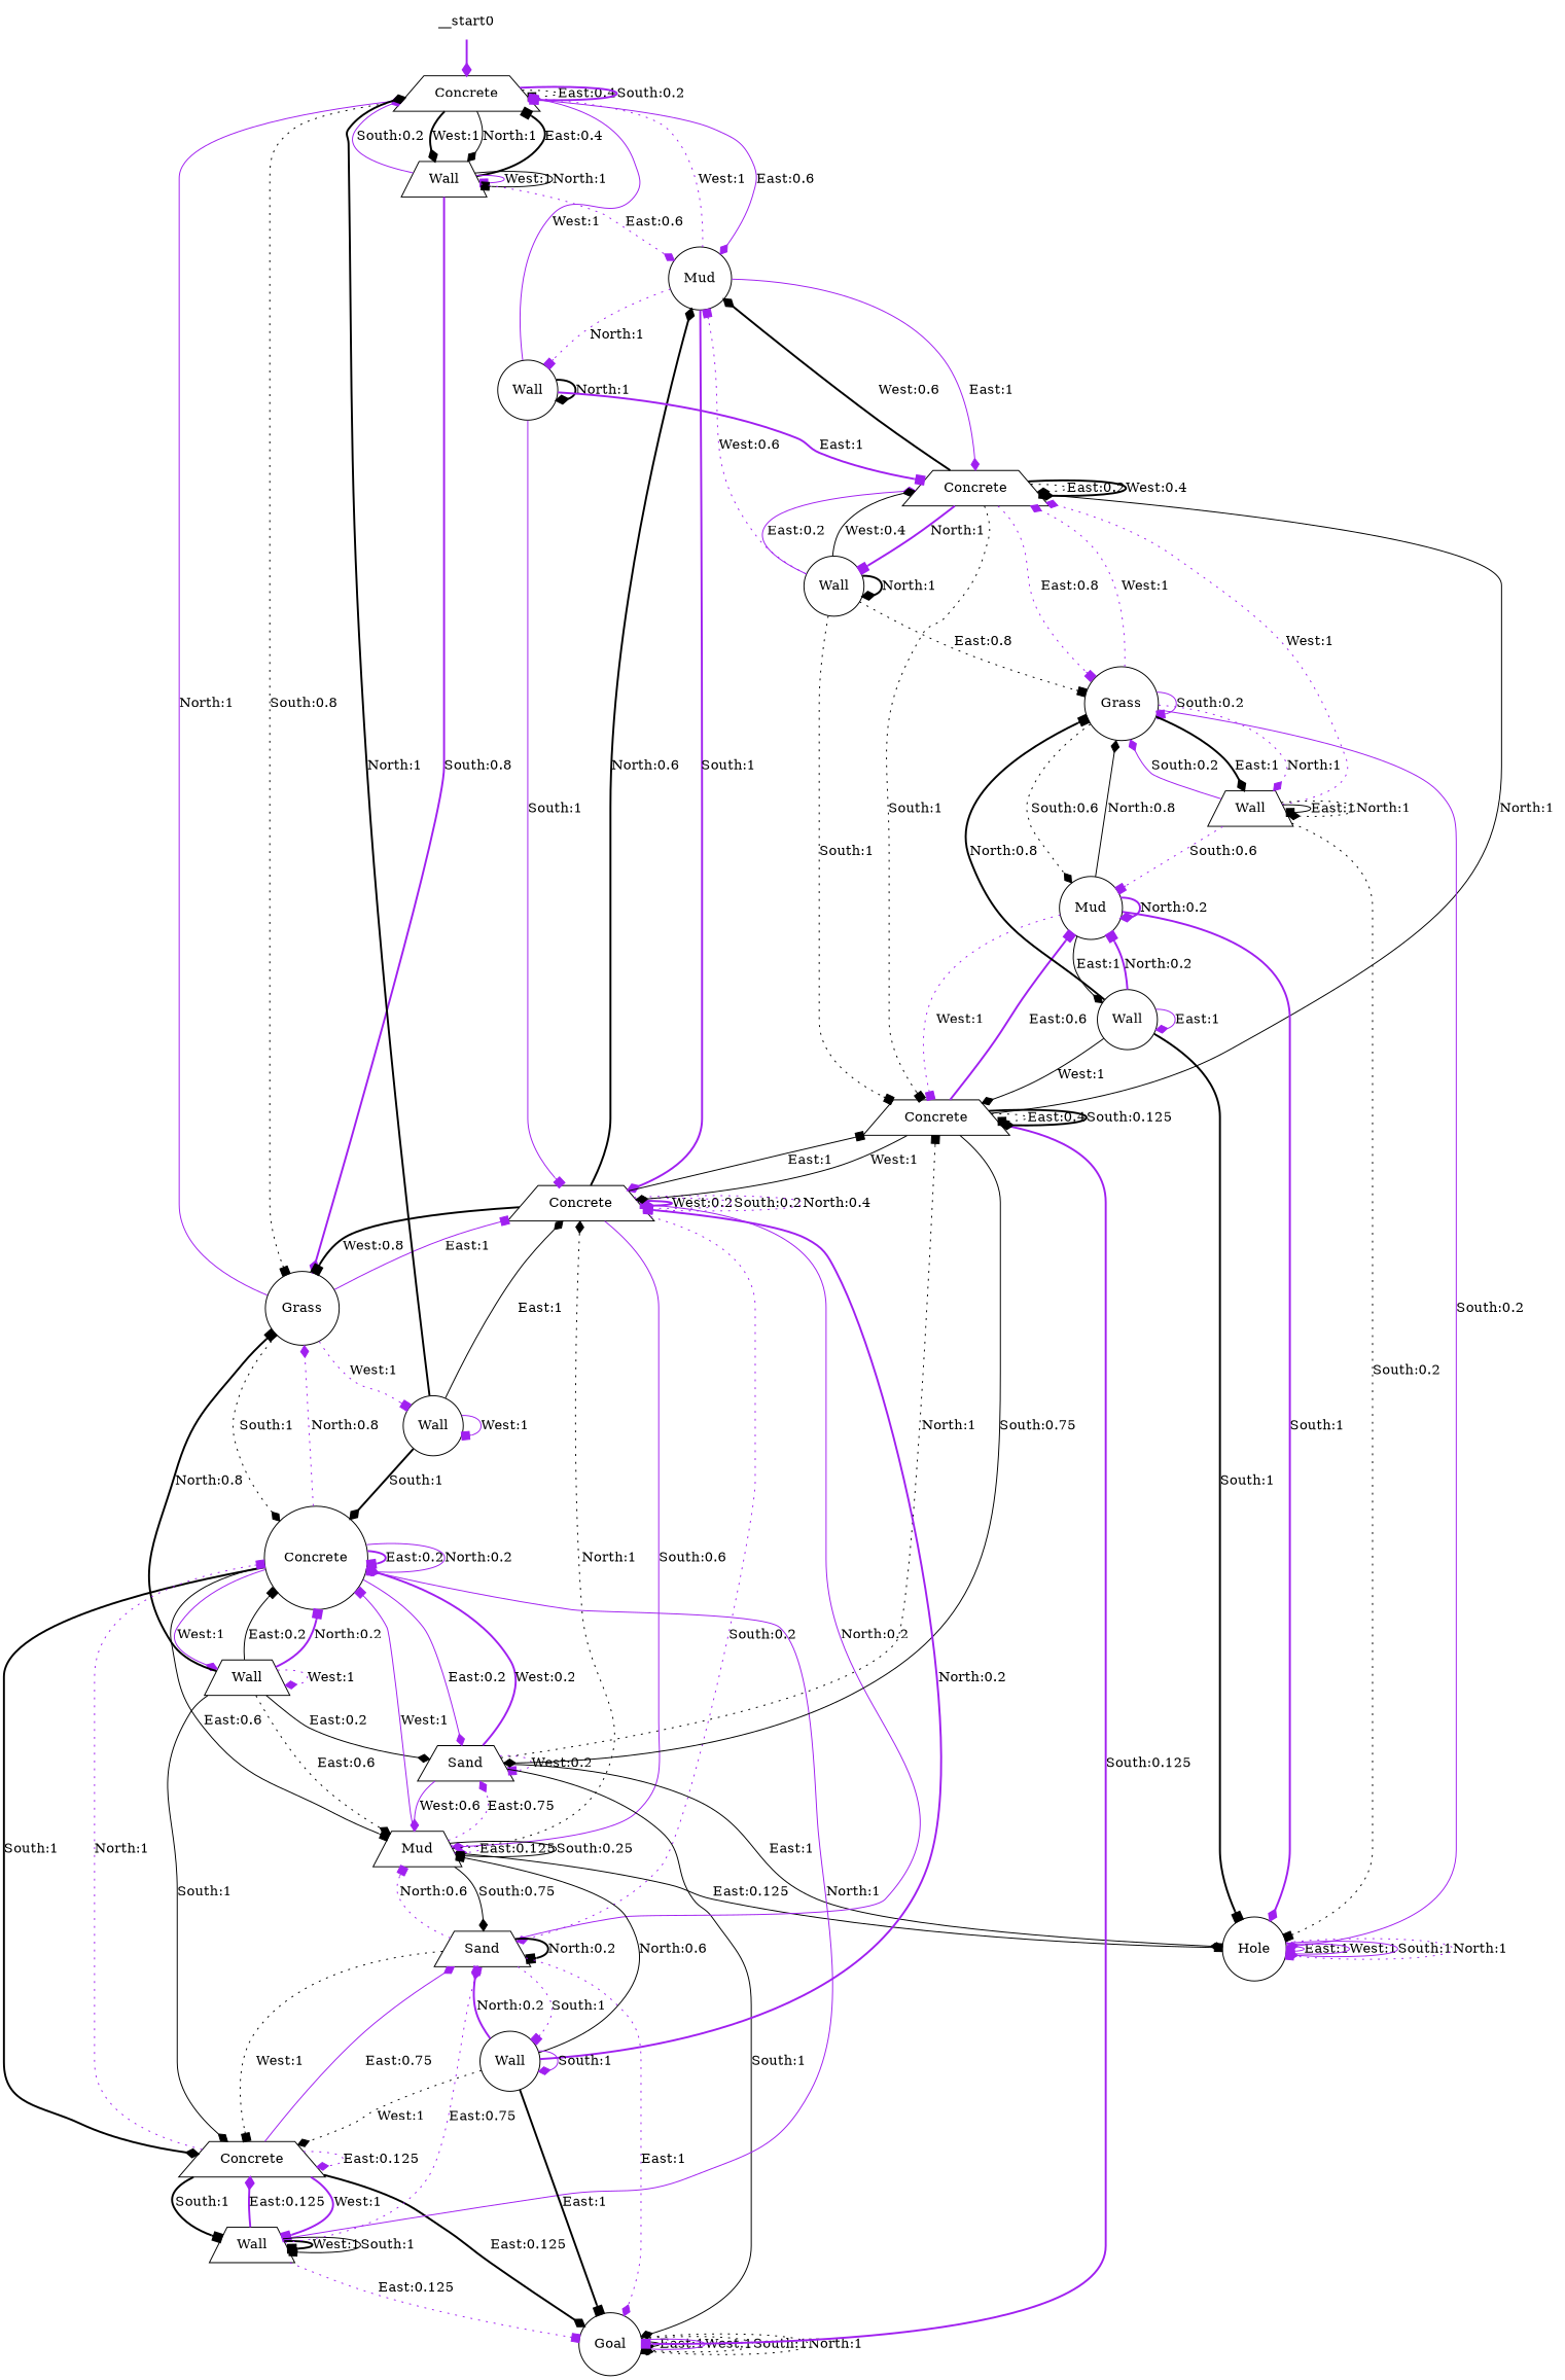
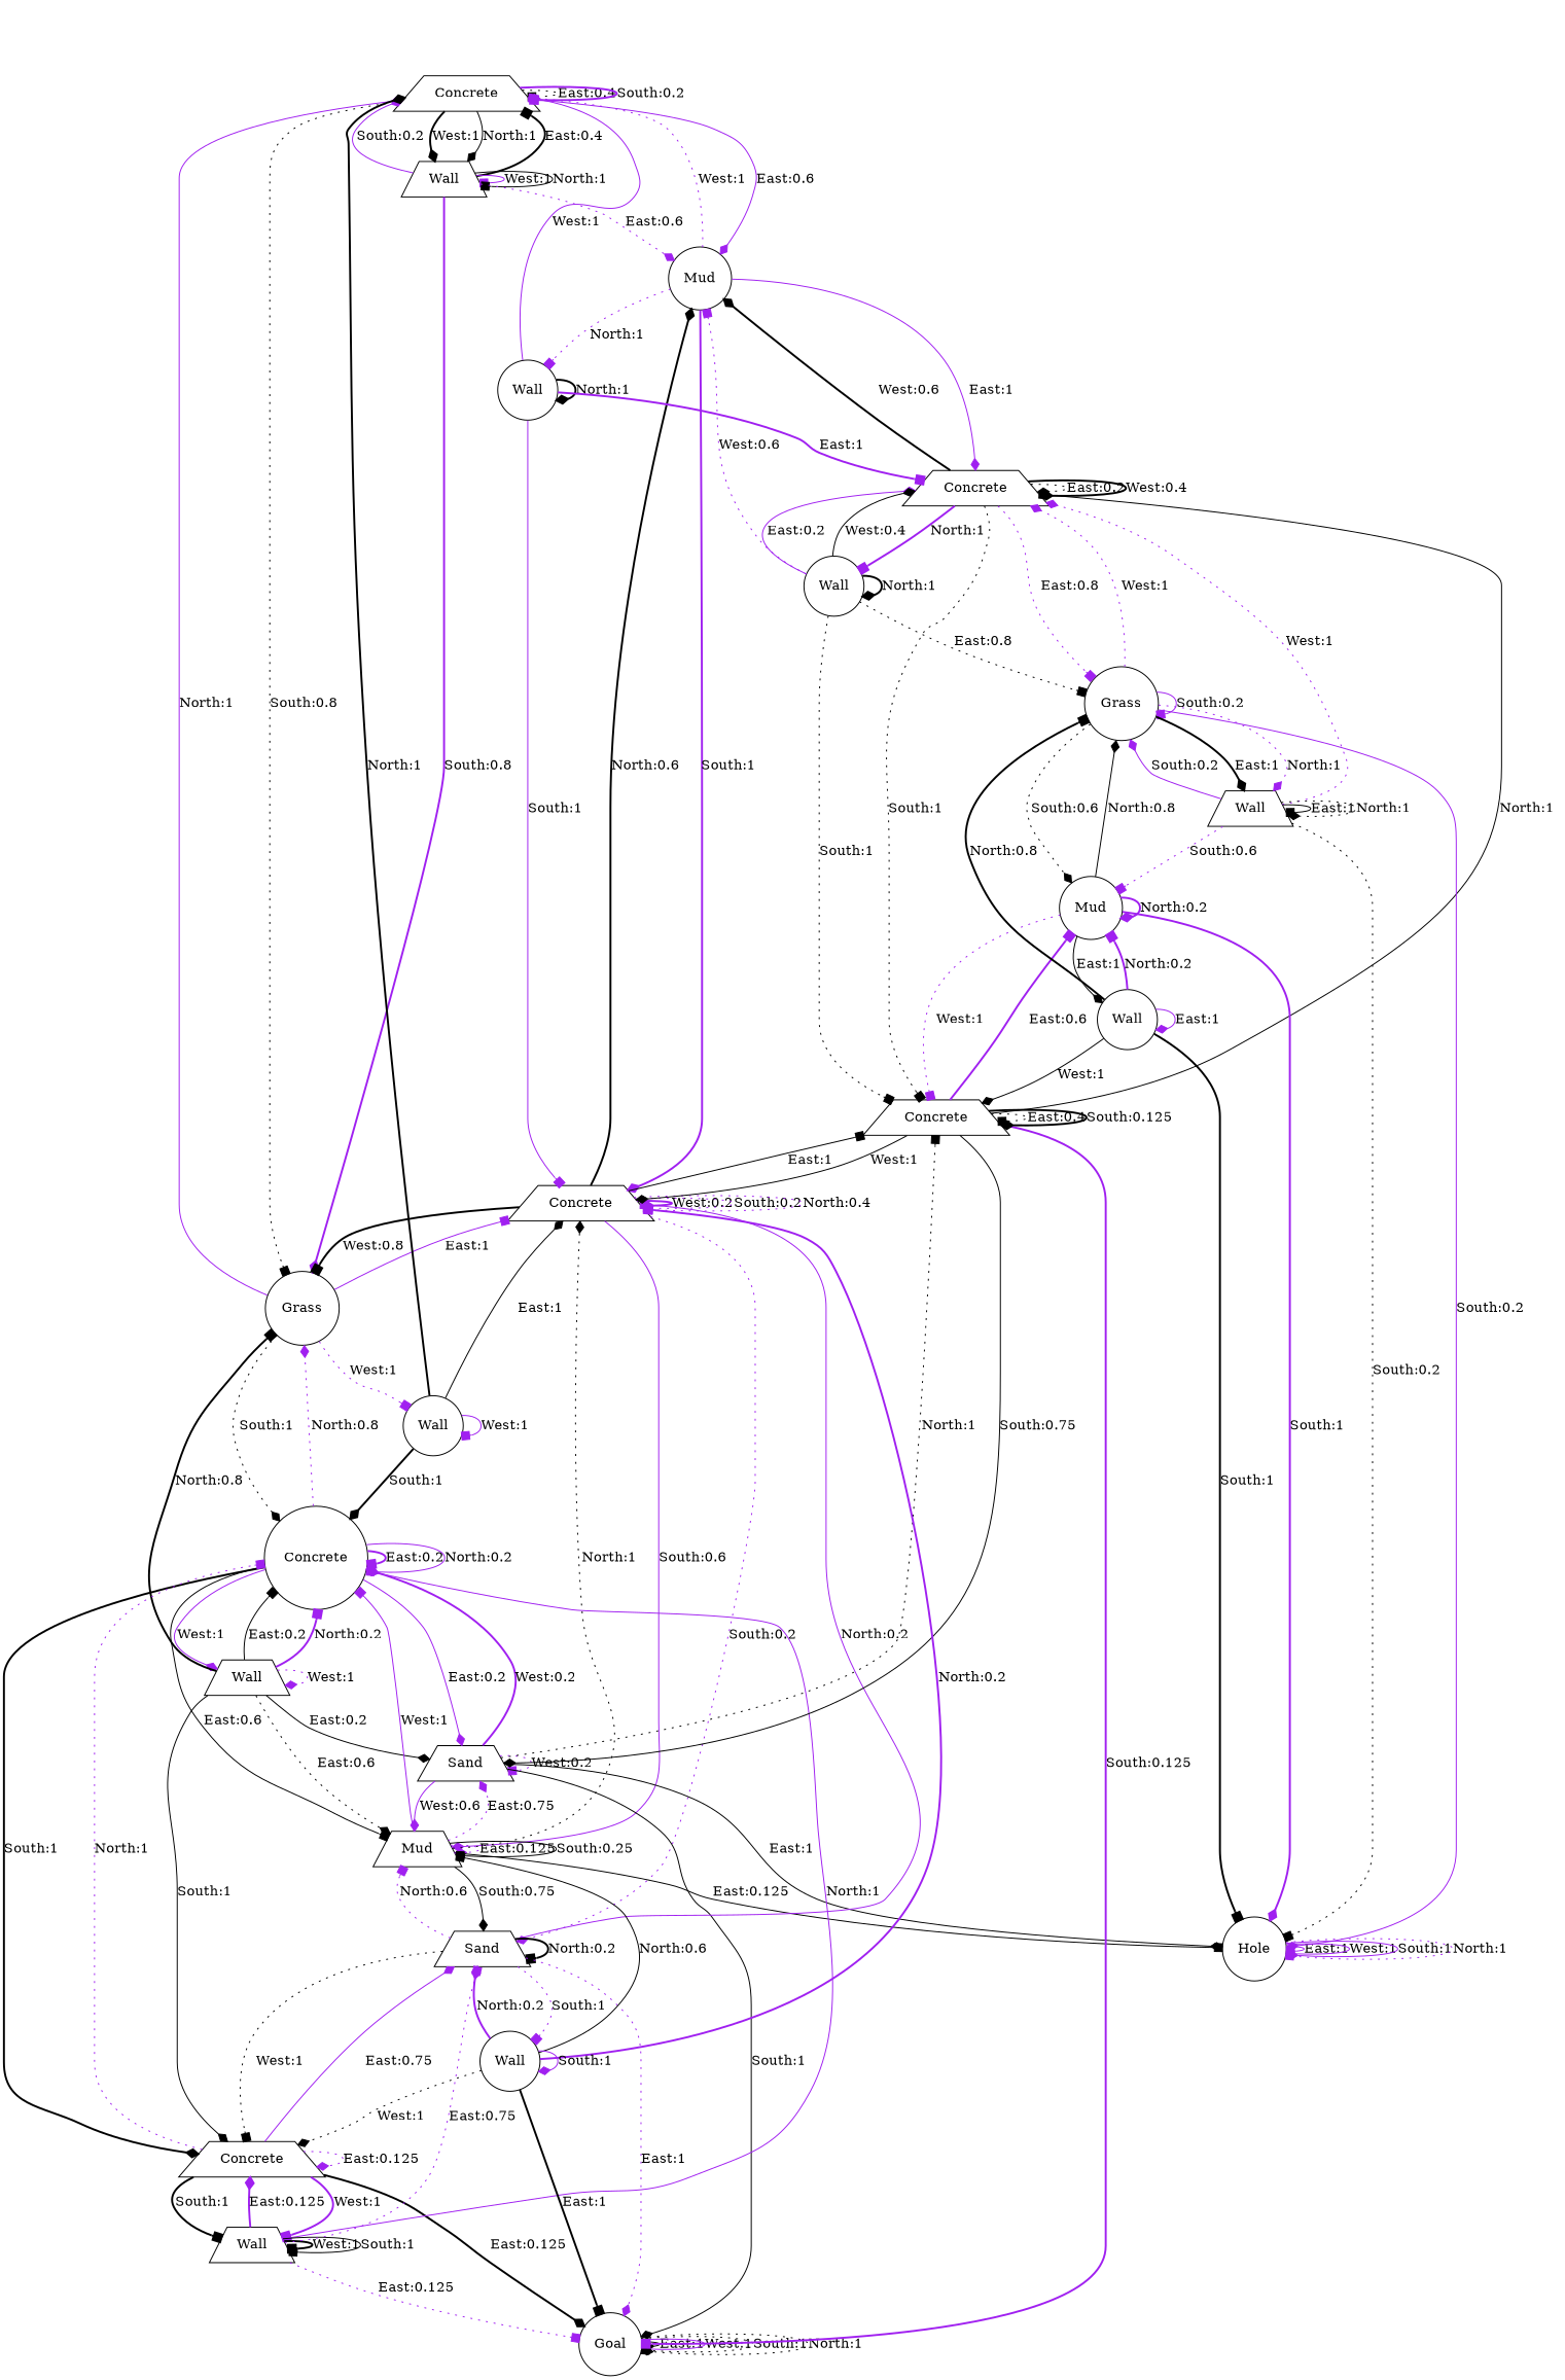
  digraph {
    node [shape=trapezium]
    edge [color=purple style=solid arrowhead=diamond]
-   __start0 [shape=none]
    n2 [label=Concrete]
    n3 [label=Wall]
    n4 [label=Grass shape=circle]
    n5 [label=Mud shape=circle]
    n6 [label=Wall shape=circle]
    n7 [label=Concrete shape=circle]
    n8 [label=Concrete]
    n9 [label=Wall]
    n10 [label=Concrete]
    n11 [label=Mud]
    n12 [label=Sand]
    n13 [label=Wall]
    n14 [label=Sand]
    n15 [label=Goal shape=circle]
    n16 [label=Wall shape=circle]
    n17 [label=Concrete]
    n18 [label=Concrete]
    n19 [label=Hole shape=circle]
    n20 [label=Wall shape=circle]
    n21 [label=Wall shape=circle]
    n22 [label=Grass shape=circle]
    n23 [label=Mud shape=circle]
    n24 [label=Wall]
    n25 [label=Wall shape=circle]
-   __start0 -> n2 [style=bold]
    n2 -> n2 [label="East:0.4" color=black style=dotted arrowhead=box]
    n2 -> n2 [label="South:0.2" style=bold arrowhead=box]
    n2 -> n3 [label="West:1" color=black style=bold]
    n2 -> n3 [label="North:1" color=black]
    n2 -> n4 [label="South:0.8" color=black style=dotted arrowhead=box]
    n2 -> n5 [label="East:0.6"]
    n3 -> n2 [label="East:0.4" color=black style=bold arrowhead=box]
    n3 -> n2 [label="South:0.2"]
    n3 -> n3 [label="West:1" arrowhead=box]
    n3 -> n3 [label="North:1" color=black arrowhead=box]
    n3 -> n4 [label="South:0.8" style=bold]
    n3 -> n5 [label="East:0.6" style=dotted]
    n4 -> n2 [label="North:1"]
    n4 -> n6 [label="West:1" style=dotted arrowhead=box]
    n4 -> n7 [label="South:1" color=black style=dotted]
    n4 -> n8 [label="East:1" arrowhead=box]
    n5 -> n2 [label="West:1" style=dotted]
    n5 -> n8 [label="South:1" style=bold]
    n5 -> n16 [label="North:1" style=dotted arrowhead=box]
    n5 -> n17 [label="East:1"]
    n6 -> n2 [label="North:1" color=black style=bold]
    n6 -> n6 [label="West:1" arrowhead=box]
    n6 -> n7 [label="South:1" color=black style=bold]
    n6 -> n8 [label="East:1" color=black]
    n7 -> n4 [label="North:0.8" style=dotted]
    n7 -> n7 [label="East:0.2" style=bold arrowhead=box]
    n7 -> n7 [label="North:0.2" arrowhead=box]
    n7 -> n9 [label="West:1"]
    n7 -> n10 [label="South:1" color=black style=bold]
    n7 -> n11 [label="East:0.6" color=black arrowhead=box]
    n7 -> n12 [label="East:0.2"]
    n8 -> n4 [label="West:0.8" color=black style=bold arrowhead=box]
    n8 -> n5 [label="North:0.6" color=black style=bold]
    n8 -> n8 [label="West:0.2" style=bold]
    n8 -> n8 [label="South:0.2" style=dotted arrowhead=box]
    n8 -> n8 [label="North:0.4" style=dotted arrowhead=box]
    n8 -> n11 [label="South:0.6"]
    n8 -> n14 [label="South:0.2" style=dotted]
    n8 -> n18 [label="East:1" color=black arrowhead=box]
    n9 -> n4 [label="North:0.8" color=black style=bold arrowhead=box]
    n9 -> n7 [label="East:0.2" color=black arrowhead=box]
    n9 -> n7 [label="North:0.2" style=bold arrowhead=box]
    n9 -> n9 [label="West:1" style=dotted]
    n9 -> n10 [label="South:1" color=black]
    n9 -> n11 [label="East:0.6" color=black style=dotted]
    n9 -> n12 [label="East:0.2" color=black]
    n10 -> n7 [label="North:1" style=dotted arrowhead=box]
    n10 -> n10 [label="East:0.125" style=dotted]
    n10 -> n13 [label="West:1" style=bold arrowhead=box]
    n10 -> n13 [label="South:1" color=black style=bold arrowhead=box]
    n10 -> n14 [label="East:0.75"]
    n10 -> n15 [label="East:0.125" color=black style=bold]
    n11 -> n7 [label="West:1" arrowhead=box]
    n11 -> n8 [label="North:1" color=black style=dotted]
    n11 -> n11 [label="East:0.125" style=dotted]
    n11 -> n11 [label="South:0.25" color=black arrowhead=box]
    n11 -> n12 [label="East:0.75" style=dotted]
    n11 -> n14 [label="South:0.75" color=black]
    n11 -> n19 [label="East:0.125" color=black arrowhead=box]
    n12 -> n7 [label="West:0.2" style=bold]
    n12 -> n11 [label="West:0.6"]
    n12 -> n12 [label="West:0.2" style=dotted arrowhead=box]
    n12 -> n15 [label="South:1" color=black]
    n12 -> n18 [label="North:1" color=black style=dotted arrowhead=box]
    n12 -> n19 [label="East:1" color=black]
    n13 -> n7 [label="North:1"]
    n13 -> n10 [label="East:0.125" style=bold]
    n13 -> n13 [label="West:1" color=black style=bold arrowhead=box]
    n13 -> n13 [label="South:1" color=black arrowhead=box]
    n13 -> n14 [label="East:0.75" style=dotted arrowhead=box]
    n13 -> n15 [label="East:0.125" style=dotted arrowhead=box]
    n14 -> n8 [label="North:0.2" arrowhead=box]
    n14 -> n10 [label="West:1" color=black style=dotted arrowhead=box]
    n14 -> n11 [label="North:0.6" style=dotted arrowhead=box]
    n14 -> n14 [label="North:0.2" color=black style=bold arrowhead=box]
    n14 -> n15 [label="East:1" style=dotted]
    n14 -> n20 [label="South:1" style=dotted arrowhead=box]
    n15 -> n15 [label="East:1" color=black]
    n15 -> n15 [label="West:1" arrowhead=box]
    n15 -> n15 [label="South:1" color=black style=dotted arrowhead=box]
    n15 -> n15 [label="North:1" color=black style=dotted]
    n16 -> n2 [label="West:1" arrowhead=box]
    n16 -> n8 [label="South:1" arrowhead=box]
    n16 -> n16 [label="North:1" color=black style=bold]
    n16 -> n17 [label="East:1" style=bold arrowhead=box]
    n17 -> n5 [label="West:0.6" color=black style=bold]
    n17 -> n17 [label="East:0.2" color=black style=dotted]
    n17 -> n17 [label="West:0.4" color=black style=bold]
    n17 -> n18 [label="South:1" color=black style=dotted arrowhead=box]
    n17 -> n21 [label="North:1" style=bold arrowhead=box]
    n17 -> n22 [label="East:0.8" style=dotted arrowhead=box]
    n18 -> n8 [label="West:1" color=black]
    n18 -> n12 [label="South:0.75" color=black]
    n18 -> n15 [label="South:0.125" style=bold arrowhead=box]
    n18 -> n17 [label="North:1" color=black arrowhead=box]
    n18 -> n18 [label="East:0.4" color=black style=dotted arrowhead=box]
    n18 -> n18 [label="South:0.125" color=black style=bold]
    n18 -> n23 [label="East:0.6" style=bold arrowhead=box]
    n19 -> n19 [label="East:1" arrowhead=box]
    n19 -> n19 [label="West:1" arrowhead=box]
    n19 -> n19 [label="South:1"]
    n19 -> n19 [label="North:1" style=dotted arrowhead=box]
    n20 -> n8 [label="North:0.2" style=bold arrowhead=box]
    n20 -> n10 [label="West:1" color=black style=dotted]
    n20 -> n11 [label="North:0.6" color=black arrowhead=box]
    n20 -> n14 [label="North:0.2" style=bold]
    n20 -> n15 [label="East:1" color=black style=bold arrowhead=box]
    n20 -> n20 [label="South:1"]
    n21 -> n5 [label="West:0.6" style=dotted arrowhead=box]
    n21 -> n17 [label="East:0.2"]
    n21 -> n17 [label="West:0.4" color=black]
    n21 -> n18 [label="South:1" color=black style=dotted arrowhead=box]
    n21 -> n21 [label="North:1" color=black style=bold]
    n21 -> n22 [label="East:0.8" color=black style=dotted arrowhead=box]
    n22 -> n17 [label="West:1" style=dotted]
    n22 -> n19 [label="South:0.2"]
    n22 -> n22 [label="South:0.2" arrowhead=box]
    n22 -> n23 [label="South:0.6" color=black style=dotted]
    n22 -> n24 [label="East:1" color=black style=bold]
    n22 -> n24 [label="North:1" style=dotted]
    n23 -> n18 [label="West:1" style=dotted arrowhead=box]
    n23 -> n19 [label="South:1" style=bold]
    n23 -> n22 [label="North:0.8" color=black]
    n23 -> n23 [label="North:0.2" style=bold]
    n23 -> n25 [label="East:1" color=black]
    n24 -> n17 [label="West:1" style=dotted]
    n24 -> n19 [label="South:0.2" color=black style=dotted arrowhead=box]
    n24 -> n22 [label="South:0.2"]
    n24 -> n23 [label="South:0.6" style=dotted arrowhead=box]
    n24 -> n24 [label="East:1" color=black arrowhead=box]
    n24 -> n24 [label="North:1" color=black style=dotted]
    n25 -> n18 [label="West:1" color=black]
    n25 -> n19 [label="South:1" color=black style=bold arrowhead=box]
    n25 -> n22 [label="North:0.8" color=black style=bold arrowhead=box]
    n25 -> n23 [label="North:0.2" style=bold arrowhead=box]
    n25 -> n25 [label="East:1"]
  }
